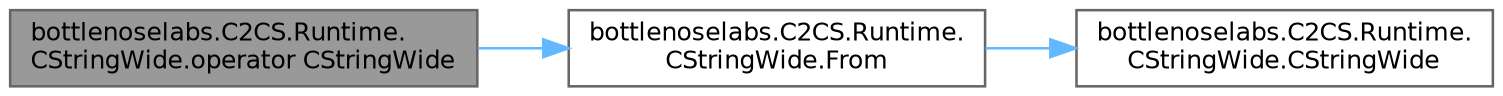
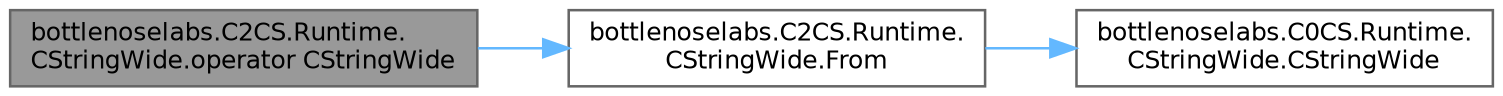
  digraph {
    rankdir=LR
    node [color=grey40 fillcolor=white fontname=Helvetica fontsize=10 shape=box style=filled]
    edge [color=steelblue1 fontname=Helvetica fontsize=10 labelfontname=Helvetica labelfontsize=10 style=solid]
    n1 [color=gray40 fillcolor=grey60 fontcolor=black height=0.2 label="bottlenoselabs.C2CS.Runtime.\lCStringWide.operator CStringWide" width=0.4]
    n2 [height=0.2 label="bottlenoselabs.C2CS.Runtime.\lCStringWide.From" width=0.4]
-   n3 [height=0.2 label="bottlenoselabs.C2CS.Runtime.\lCStringWide.CStringWide" width=0.4]
+   n3 [height=0.2 label="bottlenoselabs.C0CS.Runtime.\lCStringWide.CStringWide" width=0.4]
    n1 -> n2
    n2 -> n3
  }
